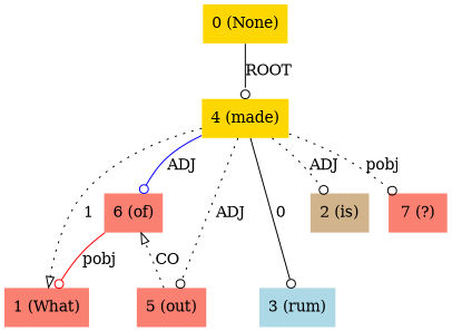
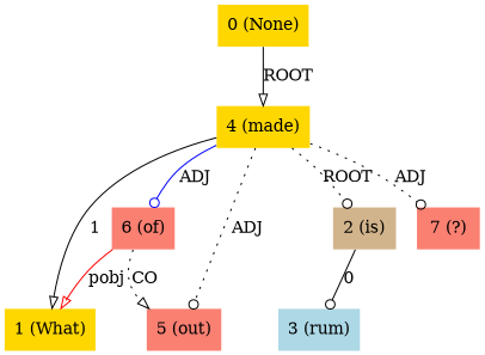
  digraph {
    node [fillcolor=gold shape=plaintext style=filled]
    edge [arrowhead=odot dir=forward style=solid]
    n1 [label="0 (None)"]
    n2 [label="4 (made)"]
-   n3 [fillcolor=salmon label="1 (What)"]
+   n3 [label="1 (What)"]
    n4 [fillcolor=salmon label="6 (of)"]
    n5 [fillcolor=tan label="2 (is)"]
    n6 [fillcolor=lightblue label="3 (rum)"]
    n7 [fillcolor=salmon label="5 (out)"]
    n8 [fillcolor=salmon label="7 (?)"]
-   n1 -> n2 [label=ROOT]
-   n2 -> n3 [arrowhead=onormal label=1 style=dotted]
+   n1 -> n2 [arrowhead=onormal label=ROOT]
+   n2 -> n3 [arrowhead=onormal label=1]
    n2 -> n4 [color=blue label=ADJ]
-   n2 -> n5 [label=ADJ style=dotted]
-   n2 -> n6 [label=0]
+   n2 -> n5 [label=ROOT style=dotted]
+   n5 -> n6 [label=0]
    n2 -> n7 [label=ADJ style=dotted]
-   n2 -> n8 [label=pobj style=dotted]
-   n4 -> n3 [color=red label=pobj]
-   n7 -> n4 [arrowhead=onormal label=CO style=dotted]
+   n2 -> n8 [label=ADJ style=dotted]
+   n4 -> n3 [arrowhead=onormal color=red label=pobj]
+   n4 -> n7 [arrowhead=onormal label=CO style=dotted]
  }
